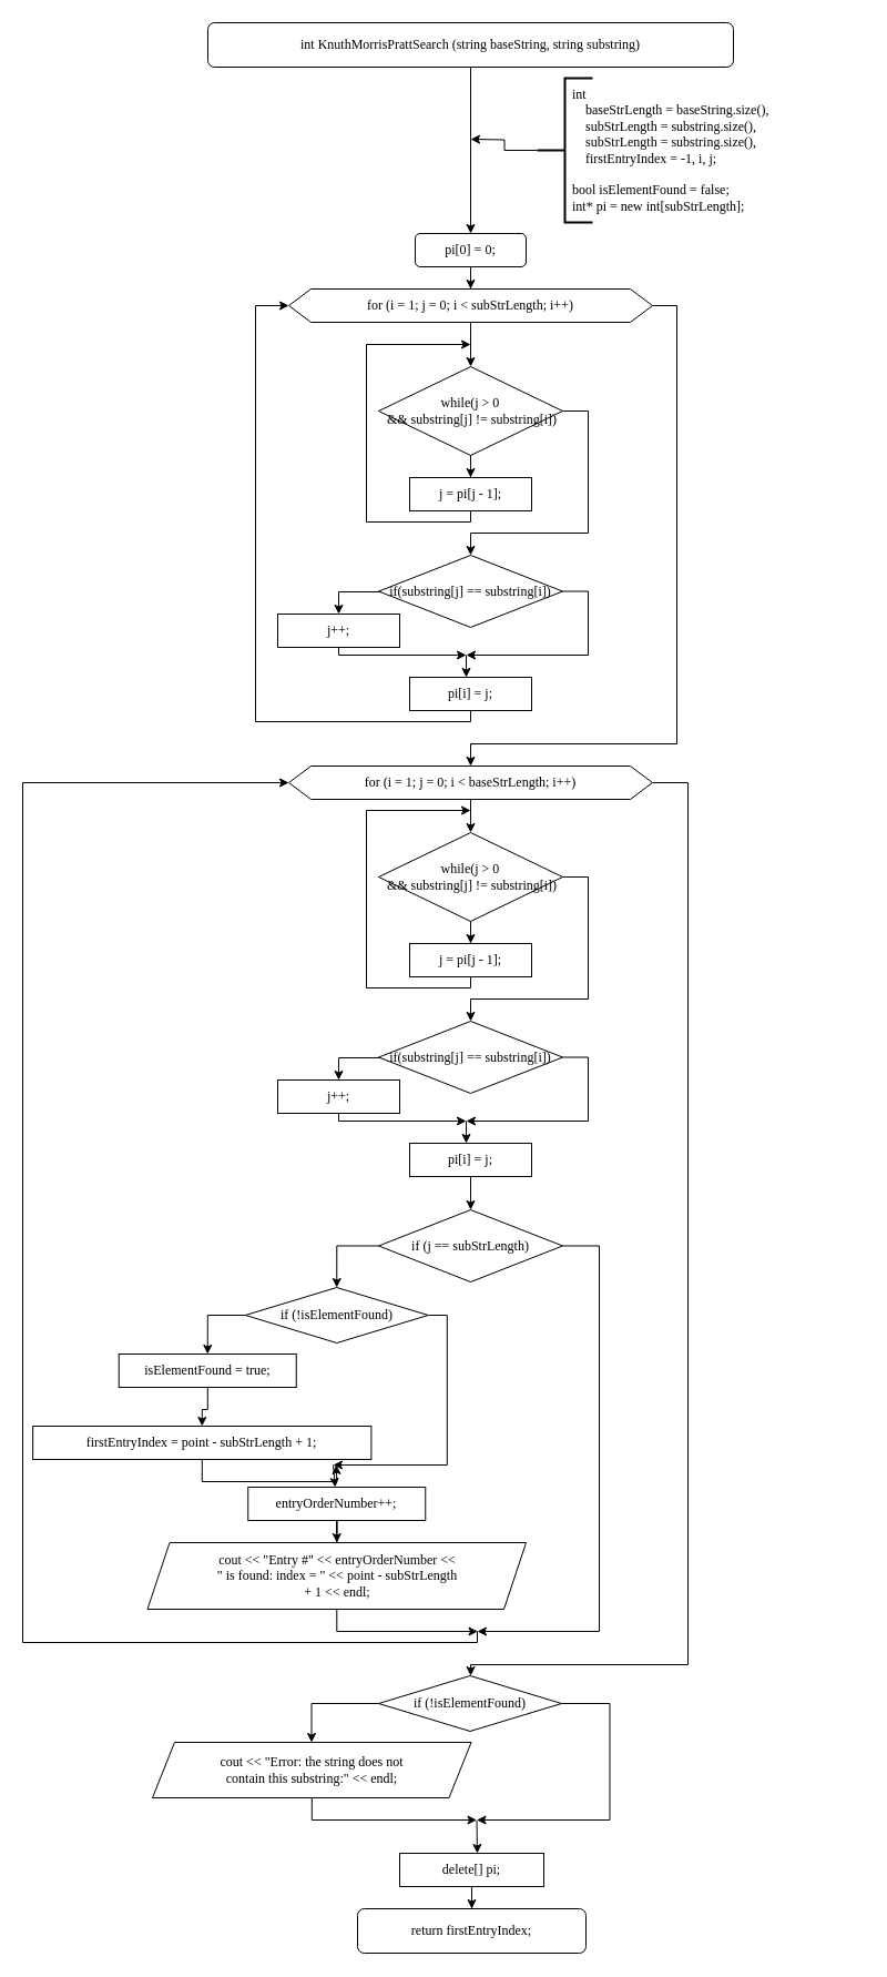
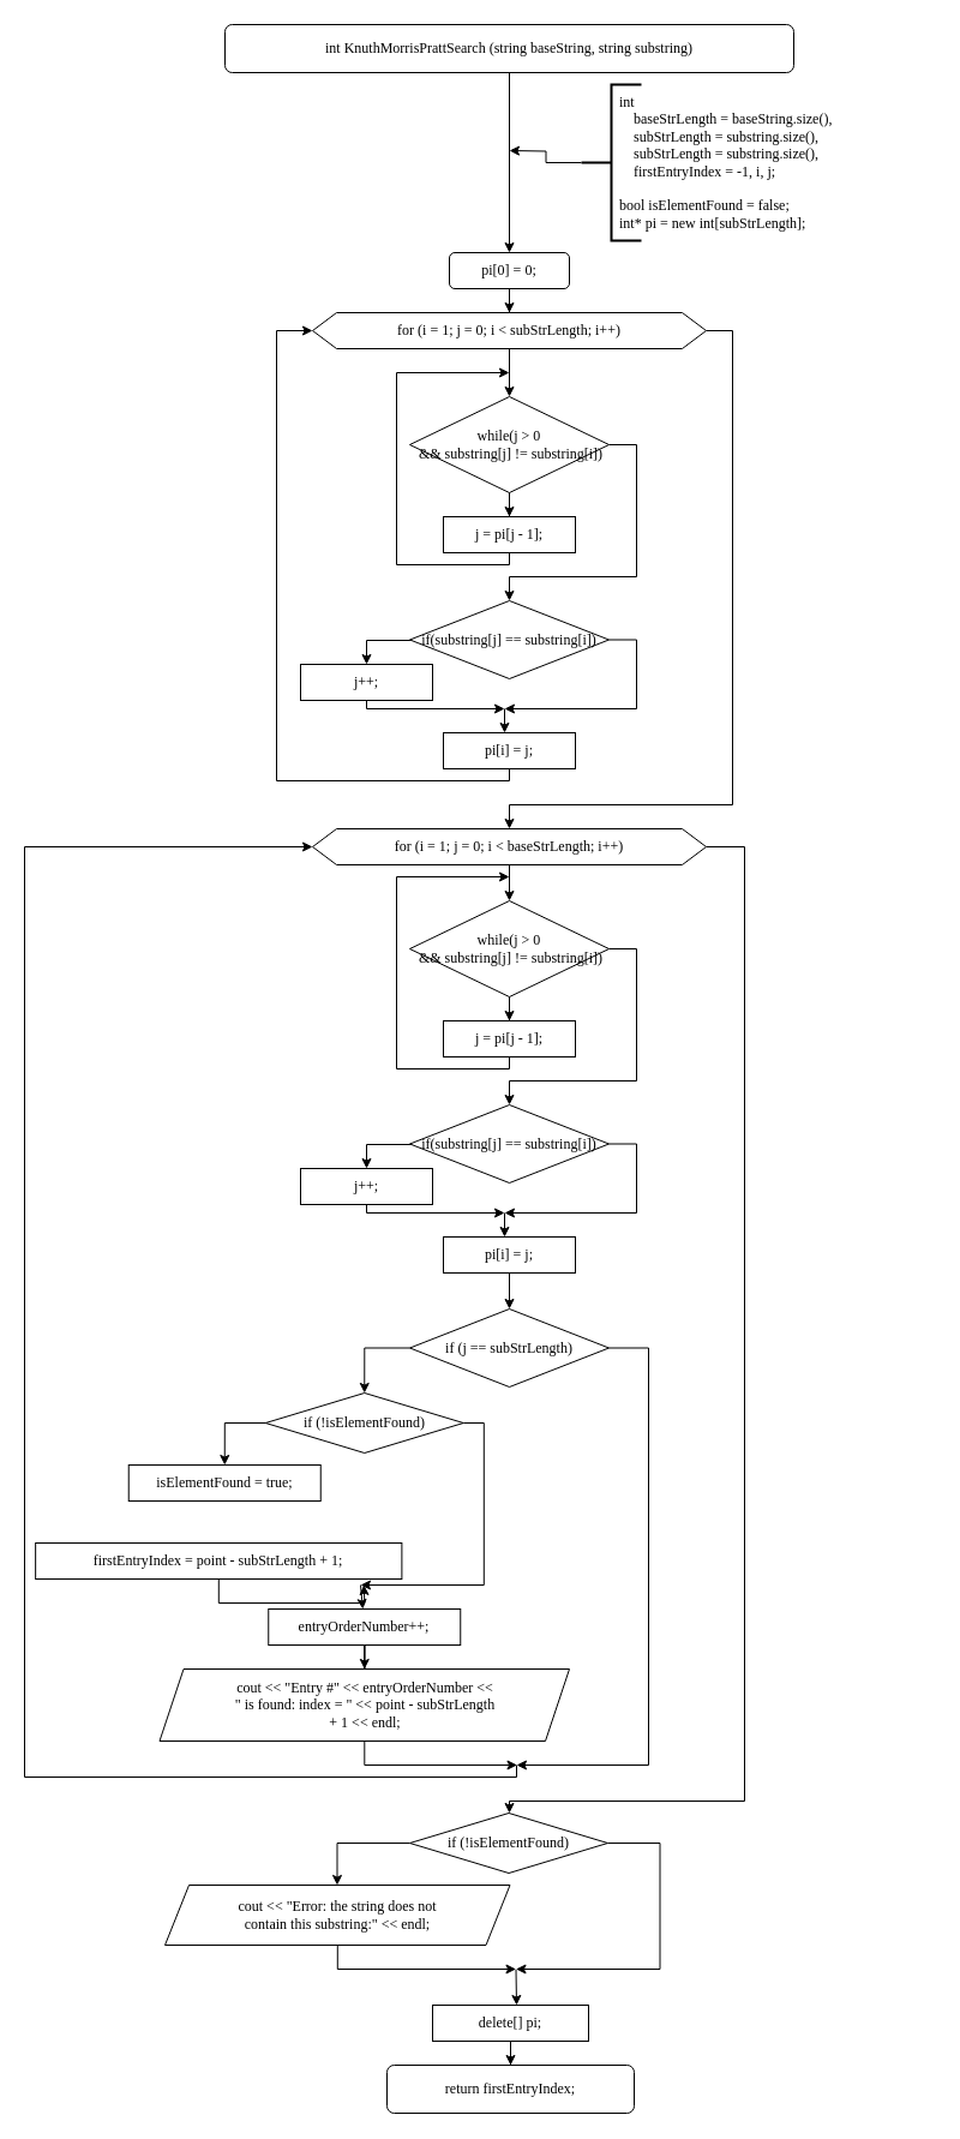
  <mxCell id="0" />
  <mxCell id="1" parent="0" />
  <mxCell id="2" style="edgeStyle=orthogonalEdgeStyle;rounded=0;orthogonalLoop=1;jettySize=auto;html=1;entryX=0.5;entryY=0;entryDx=0;entryDy=0;" edge="1" parent="1" source="3" target="8"><mxGeometry relative="1" as="geometry"><mxPoint x="424" y="210" as="targetPoint" /></mxGeometry></mxCell>
  <mxCell id="3" value="int KnuthMorrisPrattSearch (string baseString, string substring)" style="rounded=1;whiteSpace=wrap;html=1;fontFamily=Consolas;" vertex="1" parent="1"><mxGeometry x="187" y="20" width="474" height="40" as="geometry" /></mxCell>
  <mxCell id="4" style="edgeStyle=orthogonalEdgeStyle;rounded=0;orthogonalLoop=1;jettySize=auto;html=1;fontFamily=Consolas;" edge="1" parent="1" source="5"><mxGeometry relative="1" as="geometry"><mxPoint x="424" y="125" as="targetPoint" /></mxGeometry></mxCell>
  <mxCell id="5" value="" style="strokeWidth=2;html=1;shape=mxgraph.flowchart.annotation_2;align=left;labelPosition=right;pointerEvents=1;" vertex="1" parent="1"><mxGeometry x="484" y="70" width="50" height="130" as="geometry" /></mxCell>
  <mxCell id="6" value="&lt;div&gt;int&amp;nbsp;&lt;/div&gt;&lt;div&gt;&amp;nbsp; &amp;nbsp; baseStrLength = baseString.size(),&amp;nbsp;&lt;/div&gt;&lt;div&gt;&amp;nbsp; &amp;nbsp; subStrLength = substring.size(),&lt;/div&gt;&lt;div&gt;&amp;nbsp; &amp;nbsp; subStrLength = substring.size(),&lt;/div&gt;&lt;div&gt;&amp;nbsp; &amp;nbsp; firstEntryIndex = -1, i, j;&lt;/div&gt;&lt;div&gt;&lt;br&gt;&lt;/div&gt;&lt;div&gt;bool isElementFound = false;&lt;/div&gt;&lt;div&gt;int* pi = new int[subStrLength];&lt;/div&gt;" style="text;html=1;strokeColor=none;fillColor=none;align=left;verticalAlign=middle;whiteSpace=wrap;rounded=0;fontFamily=Consolas;" vertex="1" parent="1"><mxGeometry x="514" y="80" width="264" height="110" as="geometry" /></mxCell>
  <mxCell id="7" style="edgeStyle=orthogonalEdgeStyle;rounded=0;orthogonalLoop=1;jettySize=auto;html=1;entryX=0.5;entryY=0;entryDx=0;entryDy=0;" edge="1" parent="1" source="8" target="11"><mxGeometry relative="1" as="geometry" /></mxCell>
  <mxCell id="8" value="pi[0] = 0;" style="whiteSpace=wrap;html=1;fontFamily=Consolas;align=center;rounded=1;" vertex="1" parent="1"><mxGeometry x="374" y="210" width="100" height="30" as="geometry" /></mxCell>
  <mxCell id="9" style="edgeStyle=orthogonalEdgeStyle;rounded=0;orthogonalLoop=1;jettySize=auto;html=1;entryX=0.5;entryY=0;entryDx=0;entryDy=0;fontFamily=Consolas;" edge="1" parent="1" source="11" target="14"><mxGeometry relative="1" as="geometry" /></mxCell>
  <mxCell id="10" style="edgeStyle=orthogonalEdgeStyle;rounded=0;orthogonalLoop=1;jettySize=auto;html=1;fontFamily=Consolas;entryX=0.5;entryY=0;entryDx=0;entryDy=0;" edge="1" parent="1" source="11" target="27"><mxGeometry relative="1" as="geometry"><mxPoint x="424" y="670" as="targetPoint" /><Array as="points"><mxPoint x="610" y="275" /><mxPoint x="610" y="670" /><mxPoint x="424" y="670" /></Array></mxGeometry></mxCell>
  <mxCell id="11" value="for (i = 1; j = 0; i &amp;lt; subStrLength; i++)" style="shape=hexagon;perimeter=hexagonPerimeter2;whiteSpace=wrap;html=1;fixedSize=1;fontFamily=Consolas;align=center;" vertex="1" parent="1"><mxGeometry x="260" y="260" width="328" height="30" as="geometry" /></mxCell>
  <mxCell id="12" style="edgeStyle=orthogonalEdgeStyle;rounded=0;orthogonalLoop=1;jettySize=auto;html=1;entryX=0.5;entryY=0;entryDx=0;entryDy=0;fontFamily=Consolas;" edge="1" parent="1" source="14" target="16"><mxGeometry relative="1" as="geometry" /></mxCell>
  <mxCell id="13" style="edgeStyle=orthogonalEdgeStyle;rounded=0;orthogonalLoop=1;jettySize=auto;html=1;fontFamily=Consolas;entryX=0.5;entryY=0;entryDx=0;entryDy=0;" edge="1" parent="1" source="14" target="19"><mxGeometry relative="1" as="geometry"><mxPoint x="424" y="480" as="targetPoint" /><Array as="points"><mxPoint x="530" y="370" /><mxPoint x="530" y="480" /><mxPoint x="424" y="480" /></Array></mxGeometry></mxCell>
  <mxCell id="14" value="while(j &amp;gt; 0&lt;br&gt;&amp;nbsp;&amp;amp;&amp;amp; substring[j] != substring[i])" style="rhombus;whiteSpace=wrap;html=1;fontFamily=Consolas;" vertex="1" parent="1"><mxGeometry x="341" y="330" width="166" height="80" as="geometry" /></mxCell>
  <mxCell id="15" style="edgeStyle=orthogonalEdgeStyle;rounded=0;orthogonalLoop=1;jettySize=auto;html=1;fontFamily=Consolas;" edge="1" parent="1" source="16"><mxGeometry relative="1" as="geometry"><mxPoint x="424" y="310" as="targetPoint" /><Array as="points"><mxPoint x="424" y="470" /><mxPoint x="330" y="470" /></Array></mxGeometry></mxCell>
  <mxCell id="16" value="j = pi[j - 1];" style="rounded=0;whiteSpace=wrap;html=1;fontFamily=Consolas;align=center;" vertex="1" parent="1"><mxGeometry x="369" y="430" width="110" height="30" as="geometry" /></mxCell>
  <mxCell id="17" style="edgeStyle=orthogonalEdgeStyle;rounded=0;orthogonalLoop=1;jettySize=auto;html=1;fontFamily=Consolas;" edge="1" parent="1" target="21"><mxGeometry relative="1" as="geometry"><mxPoint x="424" y="535.5" as="sourcePoint" /><Array as="points"><mxPoint x="424" y="533" /><mxPoint x="305" y="533" /></Array></mxGeometry></mxCell>
  <mxCell id="18" style="edgeStyle=orthogonalEdgeStyle;rounded=0;orthogonalLoop=1;jettySize=auto;html=1;fontFamily=Consolas;" edge="1" parent="1" source="19"><mxGeometry relative="1" as="geometry"><mxPoint x="420" y="590" as="targetPoint" /><Array as="points"><mxPoint x="530" y="533" /><mxPoint x="530" y="590" /></Array></mxGeometry></mxCell>
  <mxCell id="19" value="if(substring[j] == substring[i])" style="rhombus;whiteSpace=wrap;html=1;fontFamily=Consolas;" vertex="1" parent="1"><mxGeometry x="341" y="500" width="166" height="65" as="geometry" /></mxCell>
  <mxCell id="20" style="edgeStyle=orthogonalEdgeStyle;rounded=0;orthogonalLoop=1;jettySize=auto;html=1;fontFamily=Consolas;" edge="1" parent="1" source="21"><mxGeometry relative="1" as="geometry"><mxPoint x="420" y="590" as="targetPoint" /><Array as="points"><mxPoint x="305" y="590" /></Array></mxGeometry></mxCell>
  <mxCell id="21" value="j++;" style="rounded=0;whiteSpace=wrap;html=1;fontFamily=Consolas;align=center;" vertex="1" parent="1"><mxGeometry x="250" y="553" width="110" height="30" as="geometry" /></mxCell>
  <mxCell id="22" value="" style="endArrow=classic;html=1;fontFamily=Consolas;" edge="1" parent="1"><mxGeometry width="50" height="50" relative="1" as="geometry"><mxPoint x="420" y="590" as="sourcePoint" /><mxPoint x="420" y="610" as="targetPoint" /></mxGeometry></mxCell>
  <mxCell id="23" style="edgeStyle=orthogonalEdgeStyle;rounded=0;orthogonalLoop=1;jettySize=auto;html=1;fontFamily=Consolas;entryX=0;entryY=0.5;entryDx=0;entryDy=0;" edge="1" parent="1" source="24" target="11"><mxGeometry relative="1" as="geometry"><mxPoint x="230" y="280" as="targetPoint" /><Array as="points"><mxPoint x="424" y="650" /><mxPoint x="230" y="650" /><mxPoint x="230" y="275" /></Array></mxGeometry></mxCell>
  <mxCell id="24" value="pi[i] = j;" style="rounded=0;whiteSpace=wrap;html=1;fontFamily=Consolas;align=center;" vertex="1" parent="1"><mxGeometry x="369" y="610" width="110" height="30" as="geometry" /></mxCell>
  <mxCell id="25" style="edgeStyle=orthogonalEdgeStyle;rounded=0;orthogonalLoop=1;jettySize=auto;html=1;entryX=0.5;entryY=0;entryDx=0;entryDy=0;fontFamily=Consolas;" edge="1" parent="1" source="27" target="30"><mxGeometry relative="1" as="geometry" /></mxCell>
  <mxCell id="26" style="edgeStyle=orthogonalEdgeStyle;rounded=0;orthogonalLoop=1;jettySize=auto;html=1;fontFamily=Consolas;" edge="1" parent="1" source="27"><mxGeometry relative="1" as="geometry"><mxPoint x="424" y="1510" as="targetPoint" /><Array as="points"><mxPoint x="620" y="705" /><mxPoint x="620" y="1500" /><mxPoint x="424" y="1500" /></Array></mxGeometry></mxCell>
  <mxCell id="27" value="for (i = 1; j = 0; i &amp;lt; baseStrLength; i++)" style="shape=hexagon;perimeter=hexagonPerimeter2;whiteSpace=wrap;html=1;fixedSize=1;fontFamily=Consolas;align=center;" vertex="1" parent="1"><mxGeometry x="260" y="690" width="328" height="30" as="geometry" /></mxCell>
  <mxCell id="28" style="edgeStyle=orthogonalEdgeStyle;rounded=0;orthogonalLoop=1;jettySize=auto;html=1;entryX=0.5;entryY=0;entryDx=0;entryDy=0;fontFamily=Consolas;" edge="1" parent="1" source="30" target="32"><mxGeometry relative="1" as="geometry" /></mxCell>
  <mxCell id="29" style="edgeStyle=orthogonalEdgeStyle;rounded=0;orthogonalLoop=1;jettySize=auto;html=1;fontFamily=Consolas;entryX=0.5;entryY=0;entryDx=0;entryDy=0;" edge="1" parent="1" source="30" target="35"><mxGeometry relative="1" as="geometry"><mxPoint x="424" y="900" as="targetPoint" /><Array as="points"><mxPoint x="530" y="790" /><mxPoint x="530" y="900" /><mxPoint x="424" y="900" /></Array></mxGeometry></mxCell>
  <mxCell id="30" value="while(j &amp;gt; 0&lt;br&gt;&amp;nbsp;&amp;amp;&amp;amp; substring[j] != substring[i])" style="rhombus;whiteSpace=wrap;html=1;fontFamily=Consolas;" vertex="1" parent="1"><mxGeometry x="341" y="750" width="166" height="80" as="geometry" /></mxCell>
  <mxCell id="31" style="edgeStyle=orthogonalEdgeStyle;rounded=0;orthogonalLoop=1;jettySize=auto;html=1;fontFamily=Consolas;" edge="1" parent="1" source="32"><mxGeometry relative="1" as="geometry"><mxPoint x="424" y="730" as="targetPoint" /><Array as="points"><mxPoint x="424" y="890" /><mxPoint x="330" y="890" /></Array></mxGeometry></mxCell>
  <mxCell id="32" value="j = pi[j - 1];" style="rounded=0;whiteSpace=wrap;html=1;fontFamily=Consolas;align=center;" vertex="1" parent="1"><mxGeometry x="369" y="850" width="110" height="30" as="geometry" /></mxCell>
  <mxCell id="33" style="edgeStyle=orthogonalEdgeStyle;rounded=0;orthogonalLoop=1;jettySize=auto;html=1;fontFamily=Consolas;" edge="1" parent="1" target="37"><mxGeometry relative="1" as="geometry"><mxPoint x="424" y="955.5" as="sourcePoint" /><Array as="points"><mxPoint x="424" y="953" /><mxPoint x="305" y="953" /></Array></mxGeometry></mxCell>
  <mxCell id="34" style="edgeStyle=orthogonalEdgeStyle;rounded=0;orthogonalLoop=1;jettySize=auto;html=1;fontFamily=Consolas;" edge="1" parent="1" source="35"><mxGeometry relative="1" as="geometry"><mxPoint x="420" y="1010" as="targetPoint" /><Array as="points"><mxPoint x="530" y="953" /><mxPoint x="530" y="1010" /></Array></mxGeometry></mxCell>
  <mxCell id="35" value="if(substring[j] == substring[i])" style="rhombus;whiteSpace=wrap;html=1;fontFamily=Consolas;" vertex="1" parent="1"><mxGeometry x="341" y="920" width="166" height="65" as="geometry" /></mxCell>
  <mxCell id="36" style="edgeStyle=orthogonalEdgeStyle;rounded=0;orthogonalLoop=1;jettySize=auto;html=1;fontFamily=Consolas;" edge="1" parent="1" source="37"><mxGeometry relative="1" as="geometry"><mxPoint x="420" y="1010" as="targetPoint" /><Array as="points"><mxPoint x="305" y="1010" /></Array></mxGeometry></mxCell>
  <mxCell id="37" value="j++;" style="rounded=0;whiteSpace=wrap;html=1;fontFamily=Consolas;align=center;" vertex="1" parent="1"><mxGeometry x="250" y="973" width="110" height="30" as="geometry" /></mxCell>
  <mxCell id="38" value="" style="endArrow=classic;html=1;fontFamily=Consolas;" edge="1" parent="1"><mxGeometry width="50" height="50" relative="1" as="geometry"><mxPoint x="420" y="1010" as="sourcePoint" /><mxPoint x="420" y="1030" as="targetPoint" /></mxGeometry></mxCell>
  <mxCell id="39" style="edgeStyle=orthogonalEdgeStyle;rounded=0;orthogonalLoop=1;jettySize=auto;html=1;entryX=0.5;entryY=0;entryDx=0;entryDy=0;fontFamily=Consolas;" edge="1" parent="1" source="40" target="43"><mxGeometry relative="1" as="geometry" /></mxCell>
  <mxCell id="40" value="pi[i] = j;" style="rounded=0;whiteSpace=wrap;html=1;fontFamily=Consolas;align=center;" vertex="1" parent="1"><mxGeometry x="369" y="1030" width="110" height="30" as="geometry" /></mxCell>
  <mxCell id="41" style="edgeStyle=orthogonalEdgeStyle;rounded=0;orthogonalLoop=1;jettySize=auto;html=1;entryX=0.5;entryY=0;entryDx=0;entryDy=0;fontFamily=Consolas;" edge="1" parent="1" source="43" target="46"><mxGeometry relative="1" as="geometry"><Array as="points"><mxPoint x="303" y="1123" /></Array></mxGeometry></mxCell>
  <mxCell id="42" style="edgeStyle=orthogonalEdgeStyle;rounded=0;orthogonalLoop=1;jettySize=auto;html=1;fontFamily=Consolas;" edge="1" parent="1" source="43"><mxGeometry relative="1" as="geometry"><mxPoint x="430" y="1470" as="targetPoint" /><Array as="points"><mxPoint x="540" y="1123" /><mxPoint x="540" y="1470" /></Array></mxGeometry></mxCell>
  <mxCell id="43" value="if (j == subStrLength)" style="rhombus;whiteSpace=wrap;html=1;fontFamily=Consolas;" vertex="1" parent="1"><mxGeometry x="341" y="1090" width="166" height="65" as="geometry" /></mxCell>
  <mxCell id="44" style="edgeStyle=orthogonalEdgeStyle;rounded=0;orthogonalLoop=1;jettySize=auto;html=1;entryX=0.5;entryY=0;entryDx=0;entryDy=0;fontFamily=Consolas;" edge="1" parent="1" source="46" target="48"><mxGeometry relative="1" as="geometry"><Array as="points"><mxPoint x="186.75" y="1185" /></Array></mxGeometry></mxCell>
  <mxCell id="45" style="edgeStyle=orthogonalEdgeStyle;rounded=0;orthogonalLoop=1;jettySize=auto;html=1;fontFamily=Consolas;" edge="1" parent="1" source="46"><mxGeometry relative="1" as="geometry"><mxPoint x="300" y="1320" as="targetPoint" /><Array as="points"><mxPoint x="402.75" y="1185" /><mxPoint x="402.75" y="1320" /></Array></mxGeometry></mxCell>
  <mxCell id="46" value="if (!isElementFound)" style="rhombus;whiteSpace=wrap;html=1;fontFamily=Consolas;align=center;" vertex="1" parent="1"><mxGeometry x="220.75" y="1160" width="165" height="50" as="geometry" /></mxCell>
- <mxCell id="47" style="edgeStyle=orthogonalEdgeStyle;rounded=0;orthogonalLoop=1;jettySize=auto;html=1;entryX=0.5;entryY=0;entryDx=0;entryDy=0;fontFamily=Consolas;" edge="1" parent="1" source="48" target="50"><mxGeometry relative="1" as="geometry" /></mxCell>
  <mxCell id="48" value="isElementFound = true;" style="rounded=0;whiteSpace=wrap;html=1;fontFamily=Consolas;align=center;" vertex="1" parent="1"><mxGeometry x="106.75" y="1220" width="160" height="30" as="geometry" /></mxCell>
  <mxCell id="49" style="edgeStyle=orthogonalEdgeStyle;rounded=0;orthogonalLoop=1;jettySize=auto;html=1;fontFamily=Consolas;" edge="1" parent="1" source="50"><mxGeometry relative="1" as="geometry"><mxPoint x="302.75" y="1320" as="targetPoint" /></mxGeometry></mxCell>
  <mxCell id="50" value="firstEntryIndex = point - subStrLength + 1;" style="rounded=0;whiteSpace=wrap;html=1;fontFamily=Consolas;align=center;" vertex="1" parent="1"><mxGeometry x="29.13" y="1285" width="305.25" height="30" as="geometry" /></mxCell>
  <mxCell id="51" style="edgeStyle=orthogonalEdgeStyle;rounded=0;orthogonalLoop=1;jettySize=auto;html=1;entryX=0.5;entryY=0;entryDx=0;entryDy=0;fontFamily=Consolas;" edge="1" parent="1" source="52" target="54"><mxGeometry relative="1" as="geometry" /></mxCell>
  <mxCell id="52" value="entryOrderNumber++;" style="rounded=0;whiteSpace=wrap;html=1;fontFamily=Consolas;align=center;" vertex="1" parent="1"><mxGeometry x="223.25" y="1340" width="160" height="30" as="geometry" /></mxCell>
  <mxCell id="53" style="edgeStyle=orthogonalEdgeStyle;rounded=0;orthogonalLoop=1;jettySize=auto;html=1;fontFamily=Consolas;" edge="1" parent="1" source="54"><mxGeometry relative="1" as="geometry"><mxPoint x="430" y="1470" as="targetPoint" /></mxGeometry></mxCell>
  <mxCell id="54" value="cout &amp;lt;&amp;lt; &quot;Entry #&quot; &amp;lt;&amp;lt; entryOrderNumber &amp;lt;&amp;lt; &lt;br&gt;&quot; is found: index = &quot; &amp;lt;&amp;lt; point - subStrLength &lt;br&gt;+ 1 &amp;lt;&amp;lt; endl;" style="shape=parallelogram;perimeter=parallelogramPerimeter;whiteSpace=wrap;html=1;fixedSize=1;fontFamily=Consolas;" vertex="1" parent="1"><mxGeometry x="132.5" y="1390" width="341.5" height="60" as="geometry" /></mxCell>
  <mxCell id="55" value="" style="endArrow=classic;html=1;fontFamily=Consolas;" edge="1" parent="1" target="52"><mxGeometry width="50" height="50" relative="1" as="geometry"><mxPoint x="300" y="1320" as="sourcePoint" /><mxPoint x="240" y="1200" as="targetPoint" /></mxGeometry></mxCell>
  <mxCell id="56" value="" style="endArrow=classic;html=1;fontFamily=Consolas;edgeStyle=orthogonalEdgeStyle;arcSize=0;entryX=0;entryY=0.5;entryDx=0;entryDy=0;" edge="1" parent="1" target="27"><mxGeometry width="50" height="50" relative="1" as="geometry"><mxPoint x="430" y="1470" as="sourcePoint" /><mxPoint x="90" y="1030" as="targetPoint" /><Array as="points"><mxPoint x="430" y="1480" /><mxPoint x="20" y="1480" /><mxPoint x="20" y="705" /></Array></mxGeometry></mxCell>
  <mxCell id="57" style="edgeStyle=orthogonalEdgeStyle;rounded=0;orthogonalLoop=1;jettySize=auto;html=1;fontFamily=Consolas;" edge="1" parent="1" source="59" target="61"><mxGeometry relative="1" as="geometry"><Array as="points"><mxPoint x="423.5" y="1535" /><mxPoint x="280.5" y="1535" /></Array></mxGeometry></mxCell>
  <mxCell id="58" style="edgeStyle=orthogonalEdgeStyle;rounded=0;orthogonalLoop=1;jettySize=auto;html=1;fontFamily=Consolas;" edge="1" parent="1" source="59"><mxGeometry relative="1" as="geometry"><mxPoint x="429.5" y="1640" as="targetPoint" /><Array as="points"><mxPoint x="549.5" y="1535" /><mxPoint x="549.5" y="1640" /></Array></mxGeometry></mxCell>
  <mxCell id="59" value="if (!isElementFound)" style="rhombus;whiteSpace=wrap;html=1;fontFamily=Consolas;align=center;" vertex="1" parent="1"><mxGeometry x="341" y="1510" width="165" height="50" as="geometry" /></mxCell>
  <mxCell id="60" style="edgeStyle=orthogonalEdgeStyle;rounded=0;orthogonalLoop=1;jettySize=auto;html=1;fontFamily=Consolas;" edge="1" parent="1" source="61"><mxGeometry relative="1" as="geometry"><mxPoint x="429.5" y="1640" as="targetPoint" /><Array as="points"><mxPoint x="280.5" y="1640" /></Array></mxGeometry></mxCell>
  <mxCell id="61" value="cout &amp;lt;&amp;lt; &quot;Error: the string does not &lt;br&gt;contain this substring:&quot; &amp;lt;&amp;lt; endl;" style="shape=parallelogram;perimeter=parallelogramPerimeter;whiteSpace=wrap;html=1;fixedSize=1;fontFamily=Consolas;" vertex="1" parent="1"><mxGeometry x="137" y="1570" width="287.5" height="50" as="geometry" /></mxCell>
  <mxCell id="62" value="" style="endArrow=classic;html=1;fontFamily=Consolas;" edge="1" parent="1"><mxGeometry width="50" height="50" relative="1" as="geometry"><mxPoint x="429.5" y="1640" as="sourcePoint" /><mxPoint x="430" y="1670" as="targetPoint" /></mxGeometry></mxCell>
  <mxCell id="63" style="edgeStyle=orthogonalEdgeStyle;rounded=0;orthogonalLoop=1;jettySize=auto;html=1;entryX=0.5;entryY=0;entryDx=0;entryDy=0;fontFamily=Consolas;" edge="1" parent="1" source="64" target="65"><mxGeometry relative="1" as="geometry" /></mxCell>
  <mxCell id="64" value="delete[] pi;" style="rounded=0;whiteSpace=wrap;html=1;fontFamily=Consolas;align=center;" vertex="1" parent="1"><mxGeometry x="360" y="1670" width="130" height="30" as="geometry" /></mxCell>
  <mxCell id="65" value="return firstEntryIndex;" style="rounded=1;whiteSpace=wrap;html=1;fontFamily=Consolas;" vertex="1" parent="1"><mxGeometry x="322" y="1720" width="206" height="40" as="geometry" /></mxCell>
